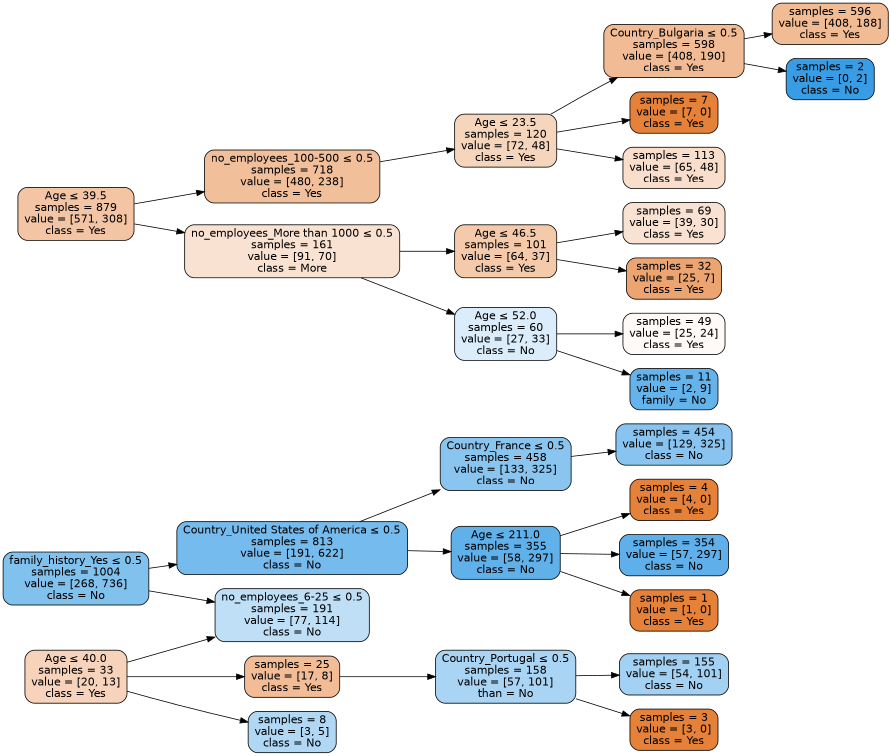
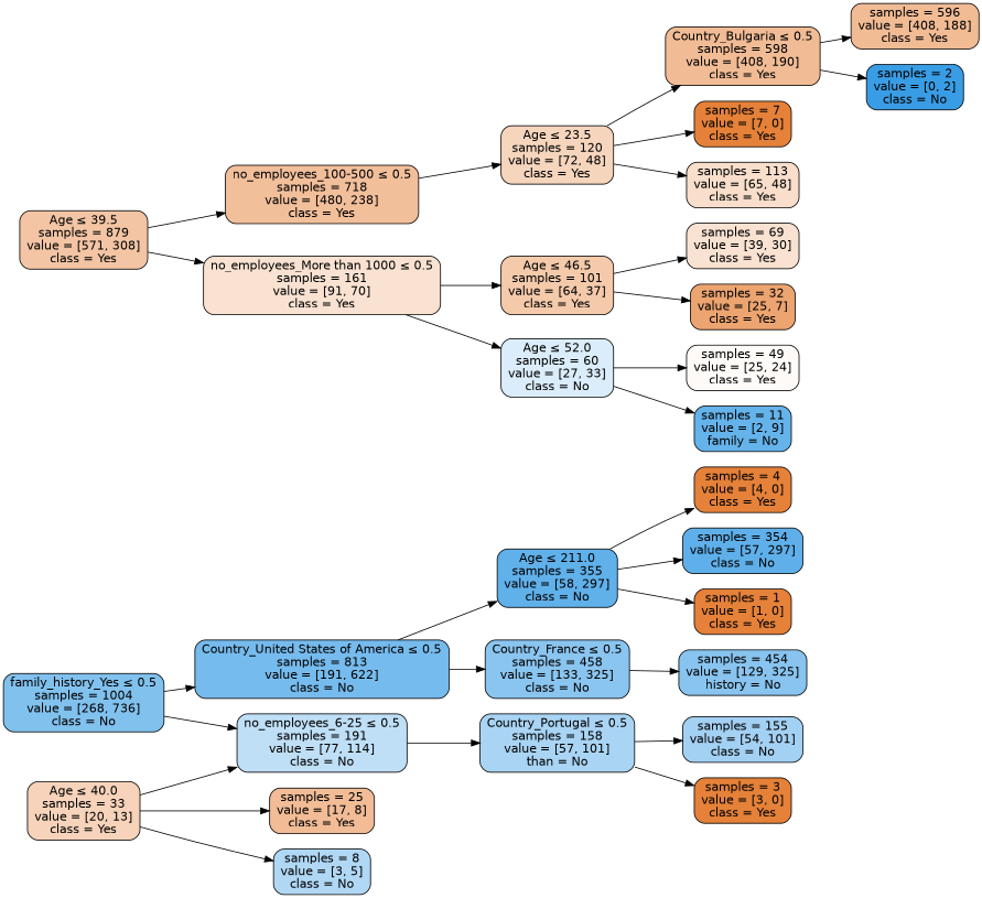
  digraph {
    rankdir=LR
    node [color=black fillcolor="#e58139" fontname=helvetica shape=box style="filled, rounded"]
    edge [fontname=helvetica]
    n1 [fillcolor="#81c1ee" label=<family_history_Yes &le; 0.5<br/>samples = 1004<br/>value = [268, 736]<br/>class = No>]
    n2 [fillcolor="#bfdff7" label=<no_employees_6-25 &le; 0.5<br/>samples = 191<br/>value = [77, 114]<br/>class = No>]
    n3 [fillcolor="#76bbed" label=<Country_United States of America &le; 0.5<br/>samples = 813<br/>value = [191, 622]<br/>class = No>]
    n4 [fillcolor="#f3c5a4" label=<Age &le; 39.5<br/>samples = 879<br/>value = [571, 308]<br/>class = Yes>]
    n5 [fillcolor="#f2bf9b" label=<no_employees_100-500 &le; 0.5<br/>samples = 718<br/>value = [480, 238]<br/>class = Yes>]
-   n6 [fillcolor="#f9e2d1" label=<no_employees_More than 1000 &le; 0.5<br/>samples = 161<br/>value = [91, 70]<br/>class = More>]
+   n6 [fillcolor="#f9e2d1" label=<no_employees_More than 1000 &le; 0.5<br/>samples = 161<br/>value = [91, 70]<br/>class = Yes>]
    n7 [fillcolor="#a9d4f4" label=<Country_Portugal &le; 0.5<br/>samples = 158<br/>value = [57, 101]<br/>than = No>]
    n8 [fillcolor="#8ac5f0" label=<Country_France &le; 0.5<br/>samples = 458<br/>value = [133, 325]<br/>class = No>]
    n9 [fillcolor="#60b0ea" label=<Age &le; 211.0<br/>samples = 355<br/>value = [58, 297]<br/>class = No>]
    n10 [fillcolor="#a3d1f3" label=<samples = 155<br/>value = [54, 101]<br/>class = No>]
    n11 [label=<samples = 3<br/>value = [3, 0]<br/>class = Yes>]
    n12 [fillcolor="#f6d3ba" label=<Age &le; 40.0<br/>samples = 33<br/>value = [20, 13]<br/>class = Yes>]
    n13 [fillcolor="#f1bc96" label=<samples = 25<br/>value = [17, 8]<br/>class = Yes>]
    n14 [fillcolor="#b0d8f5" label=<samples = 8<br/>value = [3, 5]<br/>class = No>]
-   n15 [fillcolor="#88c4ef" label=<samples = 454<br/>value = [129, 325]<br/>class = No>]
+   n15 [fillcolor="#88c4ef" label=<samples = 454<br/>value = [129, 325]<br/>history = No>]
    n16 [label=<samples = 4<br/>value = [4, 0]<br/>class = Yes>]
    n17 [fillcolor="#5fb0ea" label=<samples = 354<br/>value = [57, 297]<br/>class = No>]
    n18 [label=<samples = 1<br/>value = [1, 0]<br/>class = Yes>]
    n19 [fillcolor="#f6d5bd" label=<Age &le; 23.5<br/>samples = 120<br/>value = [72, 48]<br/>class = Yes>]
    n20 [fillcolor="#f4caab" label=<Age &le; 46.5<br/>samples = 101<br/>value = [64, 37]<br/>class = Yes>]
    n21 [fillcolor="#dbedfa" label=<Age &le; 52.0<br/>samples = 60<br/>value = [27, 33]<br/>class = No>]
    n22 [fillcolor="#f1bc95" label=<Country_Bulgaria &le; 0.5<br/>samples = 598<br/>value = [408, 190]<br/>class = Yes>]
    n23 [fillcolor="#f1bb94" label=<samples = 596<br/>value = [408, 188]<br/>class = Yes>]
    n24 [fillcolor="#399de5" label=<samples = 2<br/>value = [0, 2]<br/>class = No>]
    n25 [label=<samples = 7<br/>value = [7, 0]<br/>class = Yes>]
    n26 [fillcolor="#f8decb" label=<samples = 113<br/>value = [65, 48]<br/>class = Yes>]
    n27 [fillcolor="#f9e2d1" label=<samples = 69<br/>value = [39, 30]<br/>class = Yes>]
    n28 [fillcolor="#eca470" label=<samples = 32<br/>value = [25, 7]<br/>class = Yes>]
    n29 [fillcolor="#fefaf7" label=<samples = 49<br/>value = [25, 24]<br/>class = Yes>]
    n30 [fillcolor="#65b3eb" label=<samples = 11<br/>value = [2, 9]<br/>family = No>]
    n1 -> n2
    n1 -> n3
-   n13 -> n7
+   n2 -> n7
    n3 -> n8
    n3 -> n9
    n4 -> n5
    n4 -> n6
    n5 -> n19
    n6 -> n20
    n6 -> n21
    n7 -> n10
    n7 -> n11
    n8 -> n15
    n9 -> n16
    n9 -> n17
    n9 -> n18
    n12 -> n2
    n12 -> n13
    n12 -> n14
    n19 -> n22
    n19 -> n25
    n19 -> n26
    n20 -> n27
    n20 -> n28
    n21 -> n29
    n21 -> n30
    n22 -> n23
    n22 -> n24
  }
